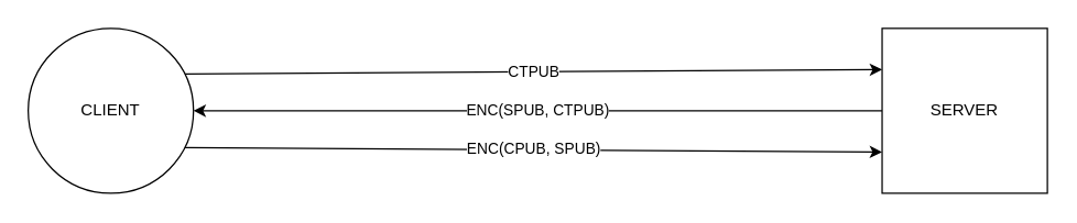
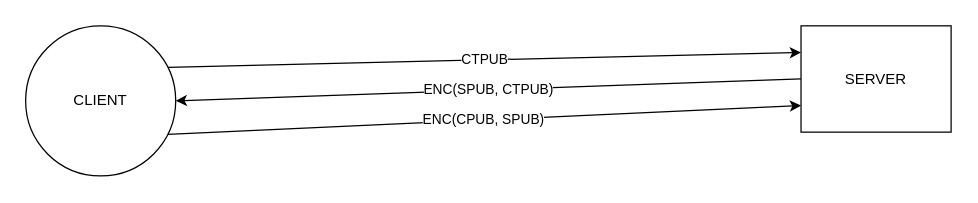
  <mxCell id="0" />
  <mxCell id="1" parent="0" />
  <mxCell id="2" value="CTPUB" style="edgeStyle=none;html=1;exitX=1;exitY=0.25;exitDx=0;exitDy=0;entryX=0;entryY=0.25;entryDx=0;entryDy=0;" edge="1" parent="1" source="4" target="6"><mxGeometry relative="1" as="geometry" /></mxCell>
  <mxCell id="3" value="ENC(CPUB, SPUB)" style="edgeStyle=none;html=1;exitX=1;exitY=0.75;exitDx=0;exitDy=0;entryX=0;entryY=0.75;entryDx=0;entryDy=0;" edge="1" parent="1" source="4" target="6"><mxGeometry relative="1" as="geometry" /></mxCell>
  <mxCell id="4" value="CLIENT" style="ellipse;whiteSpace=wrap;html=1;aspect=fixed;" vertex="1" parent="1"><mxGeometry x="20" y="20" width="120" height="120" as="geometry" /></mxCell>
  <mxCell id="5" value="ENC(SPUB, CTPUB)" style="edgeStyle=none;html=1;exitX=0;exitY=0.5;exitDx=0;exitDy=0;entryX=1;entryY=0.5;entryDx=0;entryDy=0;" edge="1" parent="1" source="6" target="4"><mxGeometry relative="1" as="geometry" /></mxCell>
- <mxCell id="6" value="SERVER" style="whiteSpace=wrap;html=1;aspect=fixed;" vertex="1" parent="1"><mxGeometry x="640" y="20" width="120" height="120" as="geometry" /></mxCell>
+ <mxCell id="6" value="SERVER" style="whiteSpace=wrap;html=1;aspect=fixed;" vertex="1" parent="1"><mxGeometry x="640" y="20" width="120" height="85" as="geometry" /></mxCell>
